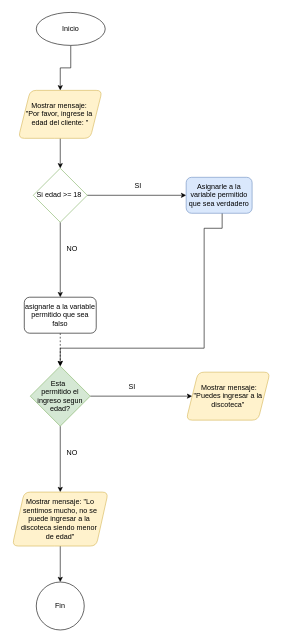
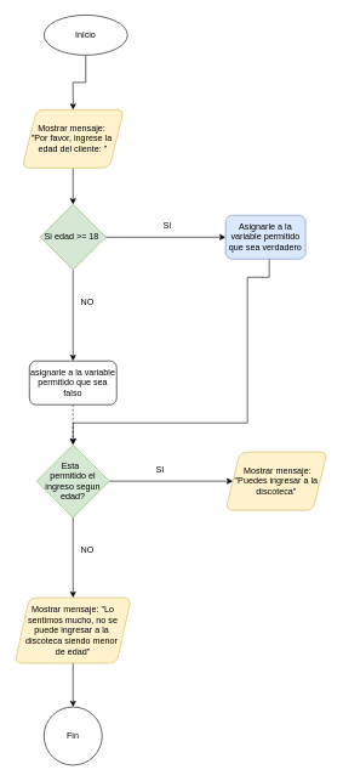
  <mxCell id="0" />
  <mxCell id="1" parent="0" />
  <mxCell id="2" value="" style="edgeStyle=orthogonalEdgeStyle;rounded=0;orthogonalLoop=1;jettySize=auto;html=1;" edge="1" parent="1" source="3" target="5"><mxGeometry relative="1" as="geometry" /></mxCell>
  <mxCell id="3" value="Inicio" style="ellipse;whiteSpace=wrap;html=1;aspect=fixed;" vertex="1" parent="1"><mxGeometry x="60" y="20" width="115" height="55" as="geometry" /></mxCell>
  <mxCell id="4" value="" style="edgeStyle=orthogonalEdgeStyle;rounded=0;orthogonalLoop=1;jettySize=auto;html=1;" edge="1" parent="1" source="5" target="8"><mxGeometry relative="1" as="geometry" /></mxCell>
  <mxCell id="5" value="Mostrar mensaje:&amp;nbsp;&lt;div&gt;&quot;Por favor, ingrese la&amp;nbsp;&lt;div&gt;edad del cliente: &quot;&lt;/div&gt;&lt;/div&gt;" style="shape=parallelogram;perimeter=parallelogramPerimeter;whiteSpace=wrap;html=1;fixedSize=1;fillColor=#fff2cc;strokeColor=#d6b656;rounded=1;" vertex="1" parent="1"><mxGeometry x="30" y="150" width="140" height="80" as="geometry" /></mxCell>
  <mxCell id="6" style="edgeStyle=orthogonalEdgeStyle;rounded=0;orthogonalLoop=1;jettySize=auto;html=1;exitX=1;exitY=0.5;exitDx=0;exitDy=0;entryX=0;entryY=0.5;entryDx=0;entryDy=0;" edge="1" parent="1" source="8" target="10"><mxGeometry relative="1" as="geometry" /></mxCell>
  <mxCell id="7" style="edgeStyle=orthogonalEdgeStyle;rounded=0;orthogonalLoop=1;jettySize=auto;html=1;entryX=0.5;entryY=0;entryDx=0;entryDy=0;" edge="1" parent="1" source="8" target="13"><mxGeometry relative="1" as="geometry" /></mxCell>
- <mxCell id="8" value="Si edad &amp;gt;= 18&amp;nbsp;" style="rhombus;whiteSpace=wrap;html=1;fillColor=#ffffff;strokeColor=#82b366;" vertex="1" parent="1"><mxGeometry x="55" y="280" width="90" height="90" as="geometry" /></mxCell>
+ <mxCell id="8" value="Si edad &amp;gt;= 18&amp;nbsp;" style="rhombus;whiteSpace=wrap;html=1;fillColor=#d5e8d4;strokeColor=#82b366;" vertex="1" parent="1"><mxGeometry x="55" y="280" width="90" height="90" as="geometry" /></mxCell>
  <mxCell id="9" style="edgeStyle=orthogonalEdgeStyle;rounded=0;orthogonalLoop=1;jettySize=auto;html=1;entryX=0.5;entryY=0;entryDx=0;entryDy=0;exitX=0.564;exitY=0.967;exitDx=0;exitDy=0;exitPerimeter=0;" edge="1" parent="1" source="10" target="17"><mxGeometry relative="1" as="geometry"><mxPoint x="370" y="370" as="sourcePoint" /><Array as="points"><mxPoint x="370" y="353" /><mxPoint x="370" y="380" /><mxPoint x="340" y="380" /><mxPoint x="340" y="580" /><mxPoint x="100" y="580" /></Array></mxGeometry></mxCell>
  <mxCell id="10" value="&lt;div&gt;Asignarle a la variable permitido que sea verdadero&lt;/div&gt;" style="rounded=1;whiteSpace=wrap;html=1;fillColor=#dae8fc;strokeColor=#6c8ebf;" vertex="1" parent="1"><mxGeometry x="310" y="295" width="110" height="60" as="geometry" /></mxCell>
  <mxCell id="11" value="SI" style="text;html=1;align=center;verticalAlign=middle;whiteSpace=wrap;rounded=0;" vertex="1" parent="1"><mxGeometry x="200" y="295" width="60" height="30" as="geometry" /></mxCell>
  <mxCell id="12" value="" style="edgeStyle=orthogonalEdgeStyle;rounded=0;orthogonalLoop=1;jettySize=auto;html=1;dashed=1;" edge="1" parent="1" source="13" target="17"><mxGeometry relative="1" as="geometry" /></mxCell>
  <mxCell id="13" value="asignarle a la variable permitido que sea falso" style="rounded=1;whiteSpace=wrap;html=1;" vertex="1" parent="1"><mxGeometry x="40" y="495" width="120" height="60" as="geometry" /></mxCell>
  <mxCell id="14" value="NO" style="text;html=1;align=center;verticalAlign=middle;whiteSpace=wrap;rounded=0;" vertex="1" parent="1"><mxGeometry x="90" y="400" width="60" height="30" as="geometry" /></mxCell>
  <mxCell id="15" style="edgeStyle=orthogonalEdgeStyle;rounded=0;orthogonalLoop=1;jettySize=auto;html=1;entryX=0;entryY=0.5;entryDx=0;entryDy=0;" edge="1" parent="1" source="17" target="18"><mxGeometry relative="1" as="geometry"><mxPoint x="290" y="660" as="targetPoint" /><Array as="points"><mxPoint x="310" y="660" /></Array></mxGeometry></mxCell>
  <mxCell id="16" value="" style="edgeStyle=orthogonalEdgeStyle;rounded=0;orthogonalLoop=1;jettySize=auto;html=1;" edge="1" parent="1" source="17" target="22"><mxGeometry relative="1" as="geometry" /></mxCell>
  <mxCell id="17" value="Esta&amp;nbsp;&amp;nbsp;&lt;div&gt;permitido el ingreso segun edad&lt;span style=&quot;background-color: initial;&quot;&gt;?&lt;/span&gt;&lt;/div&gt;" style="rhombus;whiteSpace=wrap;html=1;fillColor=#d5e8d4;strokeColor=#82b366;" vertex="1" parent="1"><mxGeometry x="50" y="610" width="100" height="100" as="geometry" /></mxCell>
  <mxCell id="18" value="&amp;nbsp;Mostrar mensaje: &quot;Puedes ingresar a la discoteca&quot;" style="shape=parallelogram;perimeter=parallelogramPerimeter;whiteSpace=wrap;html=1;fixedSize=1;fillColor=#fff2cc;strokeColor=#d6b656;rounded=1;" vertex="1" parent="1"><mxGeometry x="310" y="620" width="140" height="80" as="geometry" /></mxCell>
  <mxCell id="19" value="SI" style="text;html=1;align=center;verticalAlign=middle;whiteSpace=wrap;rounded=0;" vertex="1" parent="1"><mxGeometry x="190" y="630" width="60" height="30" as="geometry" /></mxCell>
  <mxCell id="20" value="NO" style="text;html=1;align=center;verticalAlign=middle;whiteSpace=wrap;rounded=0;" vertex="1" parent="1"><mxGeometry x="90" y="740" width="60" height="30" as="geometry" /></mxCell>
  <mxCell id="21" value="" style="edgeStyle=orthogonalEdgeStyle;rounded=0;orthogonalLoop=1;jettySize=auto;html=1;" edge="1" parent="1" source="22" target="23"><mxGeometry relative="1" as="geometry" /></mxCell>
  <mxCell id="22" value="Mostrar mensaje: &quot;Lo sentimos mucho, no se puede ingresar a la&amp;nbsp;&lt;div&gt;discoteca siendo menor&amp;nbsp;&lt;/div&gt;&lt;div&gt;de edad&quot;&lt;/div&gt;" style="shape=parallelogram;perimeter=parallelogramPerimeter;whiteSpace=wrap;html=1;fixedSize=1;fillColor=#fff2cc;strokeColor=#d6b656;rounded=1;" vertex="1" parent="1"><mxGeometry x="20" y="820" width="160" height="90" as="geometry" /></mxCell>
  <mxCell id="23" value="Fin" style="ellipse;whiteSpace=wrap;html=1;aspect=fixed;" vertex="1" parent="1"><mxGeometry x="60" y="970" width="80" height="80" as="geometry" /></mxCell>
